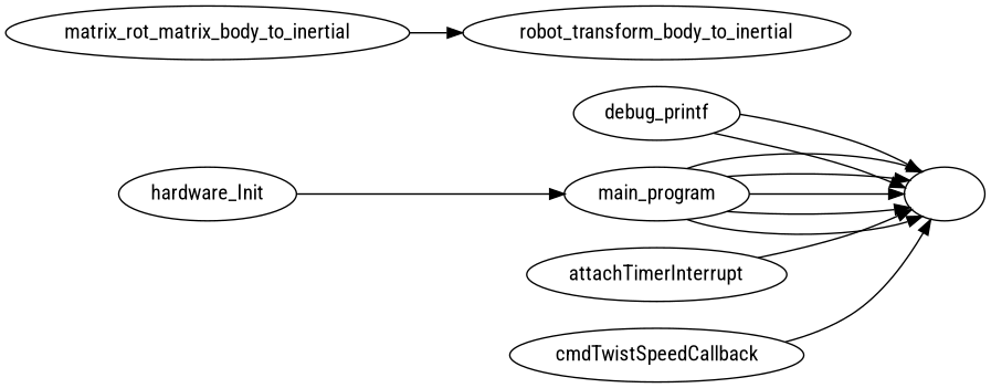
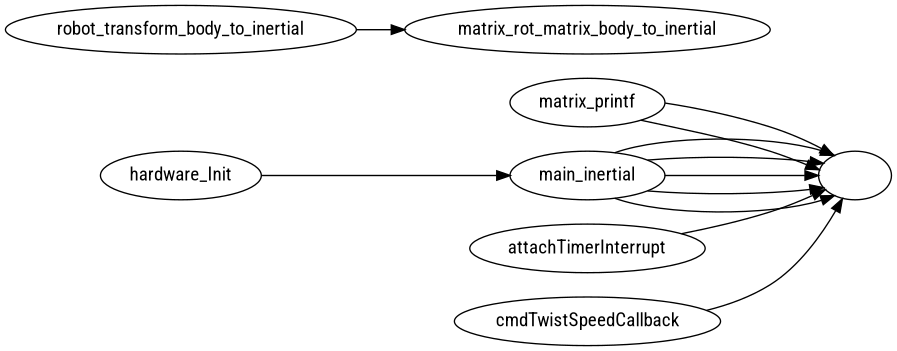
  digraph {
    fontname="Roboto Condensed"
    rankdir=LR
    node [fontname="Roboto Condensed"]
    edge [fontname="Roboto Condensed"]
-   debug_printf
+   debug_printf [label=matrix_printf]
    ""
    n3 [label=matrix_rot_matrix_body_to_inertial]
    robot_transform_body_to_inertial
-   main_program
+   main_program [label=main_inertial]
    hardware_Init
    attachTimerInterrupt
    cmdTwistSpeedCallback
    debug_printf -> ""
    debug_printf -> ""
-   n3 -> robot_transform_body_to_inertial
+   robot_transform_body_to_inertial -> n3
    main_program -> ""
    main_program -> ""
    main_program -> ""
    main_program -> ""
    main_program -> ""
    hardware_Init -> main_program
    attachTimerInterrupt -> ""
    cmdTwistSpeedCallback -> ""
  }
